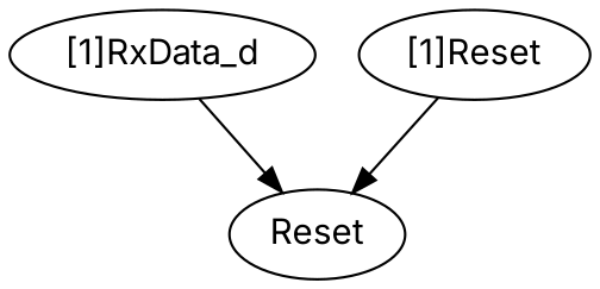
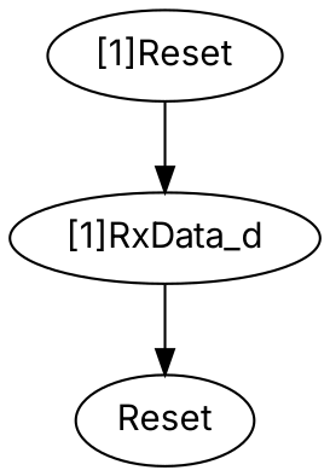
  strict digraph {
    fontname=Inter
    node [fontname=Inter]
    edge [fontname=Inter]
    n1 [complexity=0 importance=0.00642812567308 label=Reset rank=0.0]
    "[1]RxData_d" [complexity=2 importance=0.0130216516054 rank=0.00651082580268]
    "[1]Reset" [complexity=1 importance=0.0222967732363 rank=0.0222967732363]
    "[1]RxData_d" -> n1
-   "[1]Reset" -> n1
+   "[1]Reset" -> "[1]RxData_d"
  }
